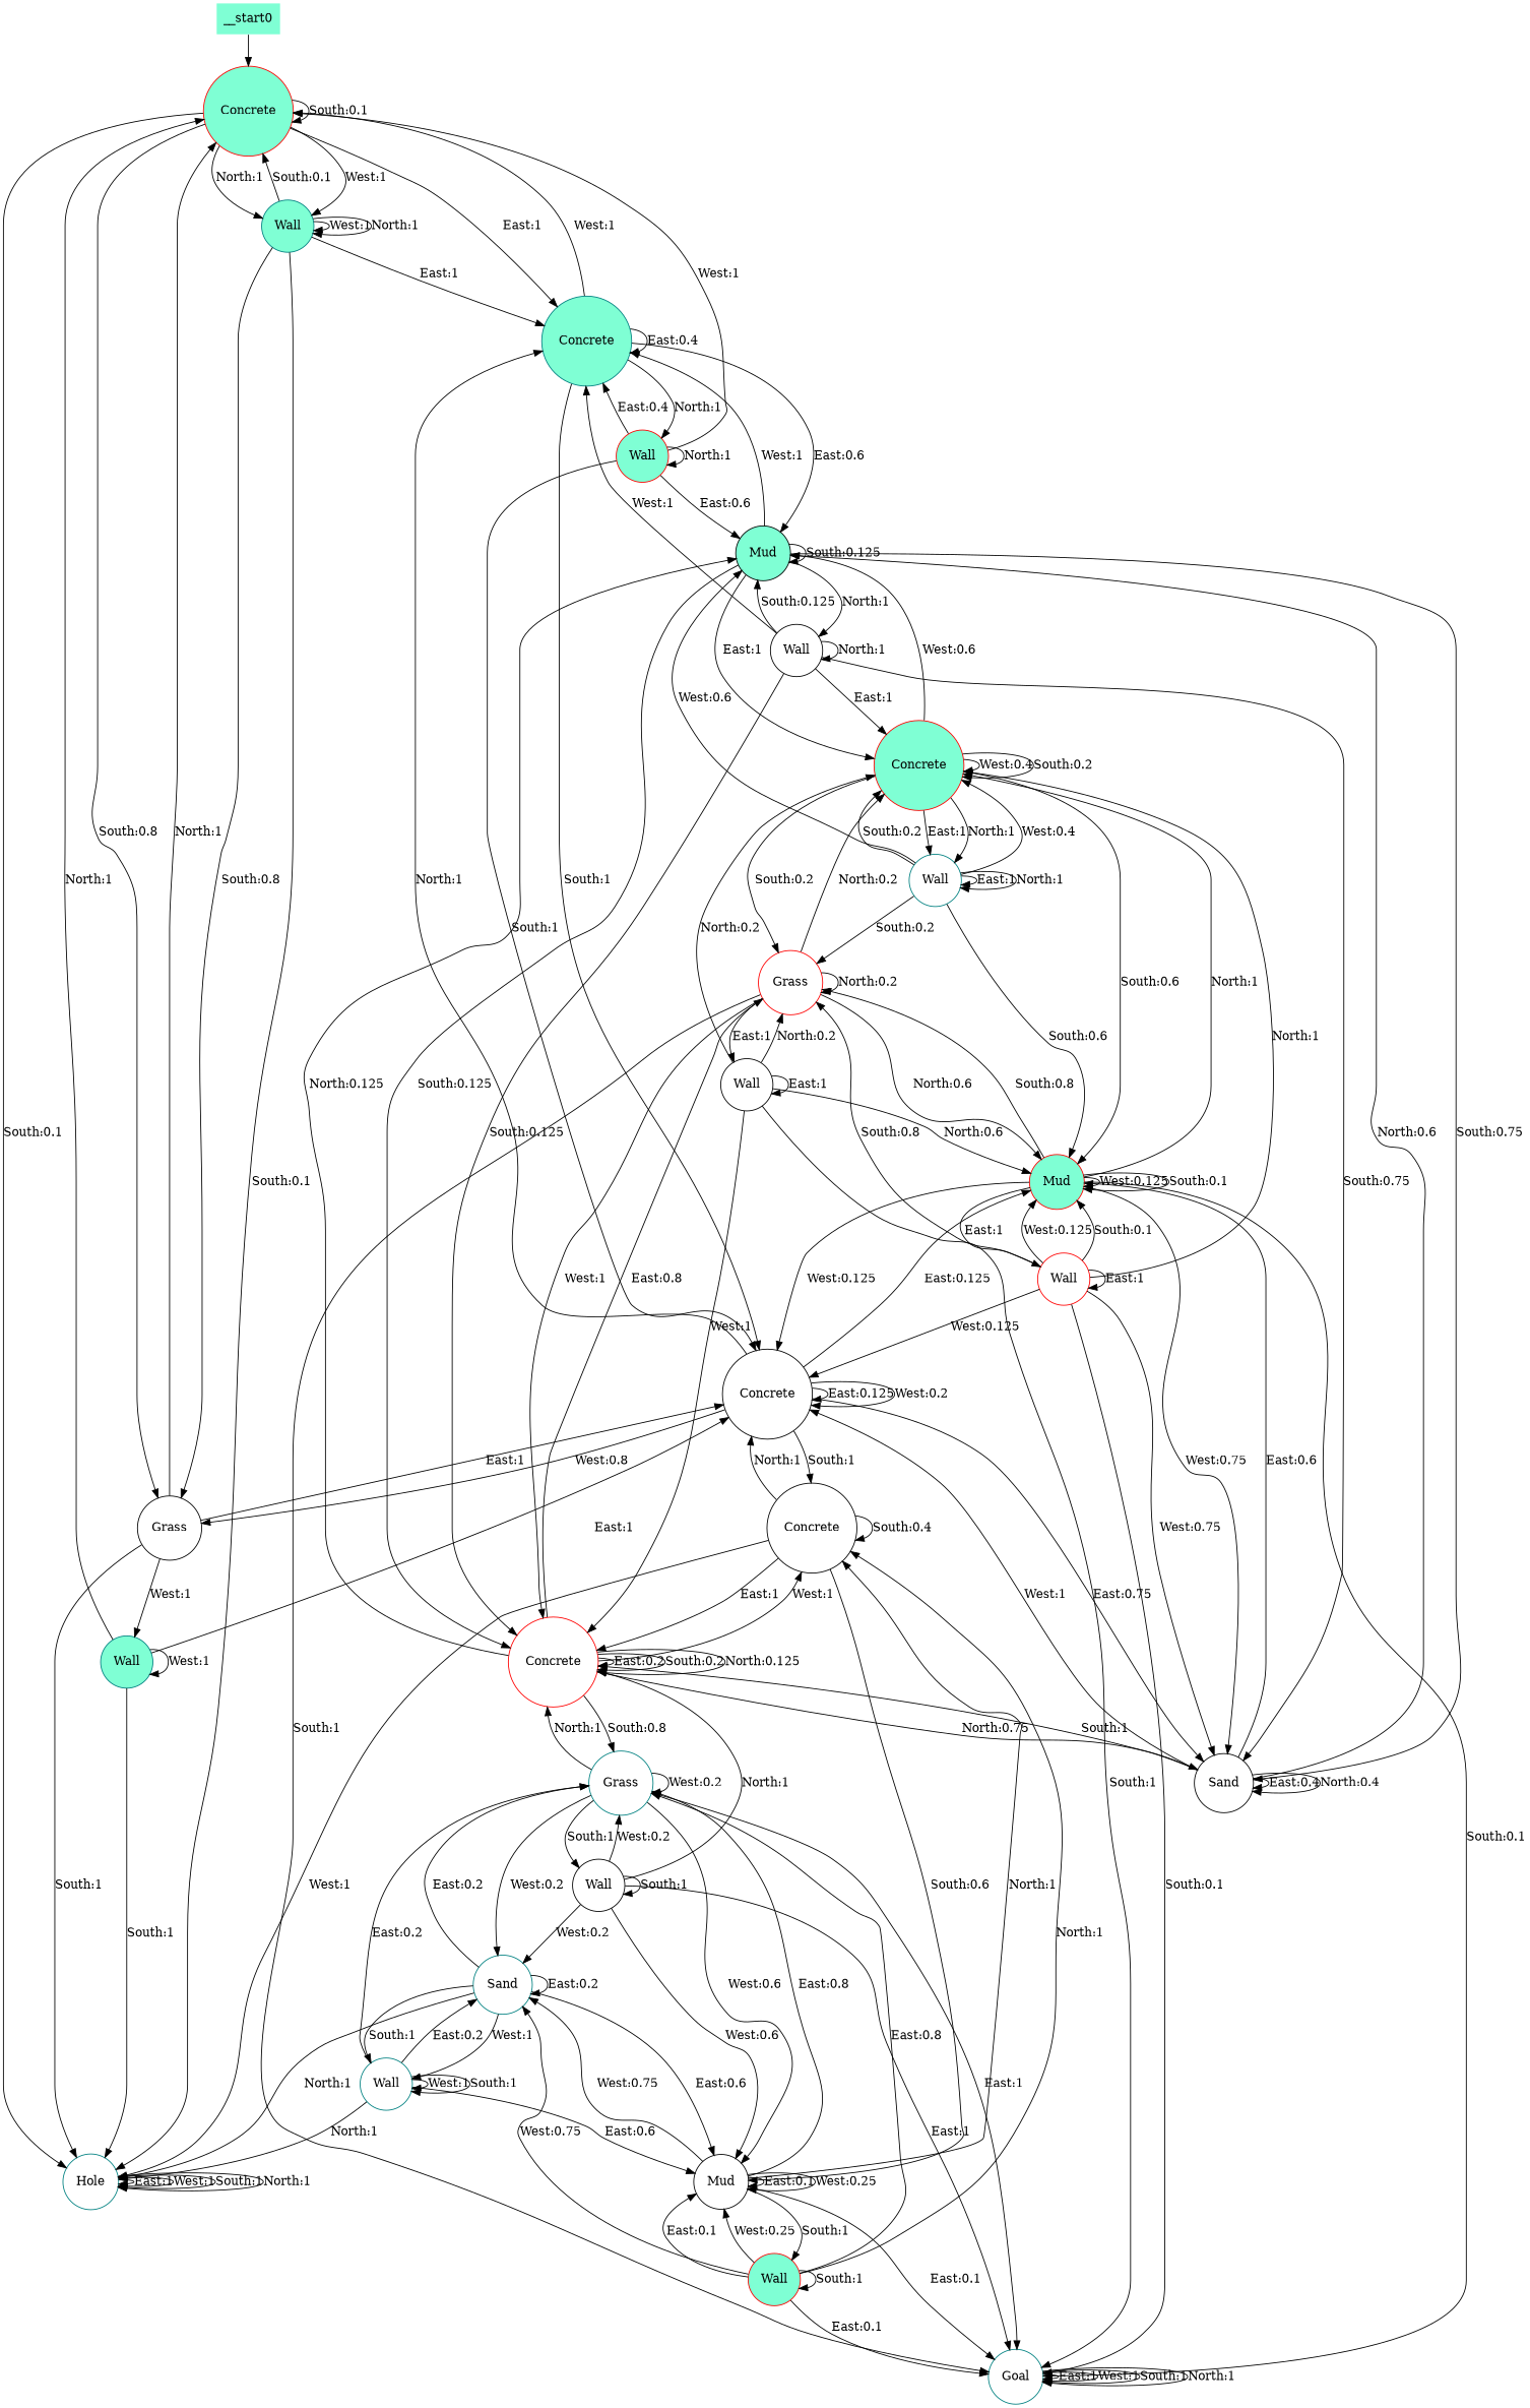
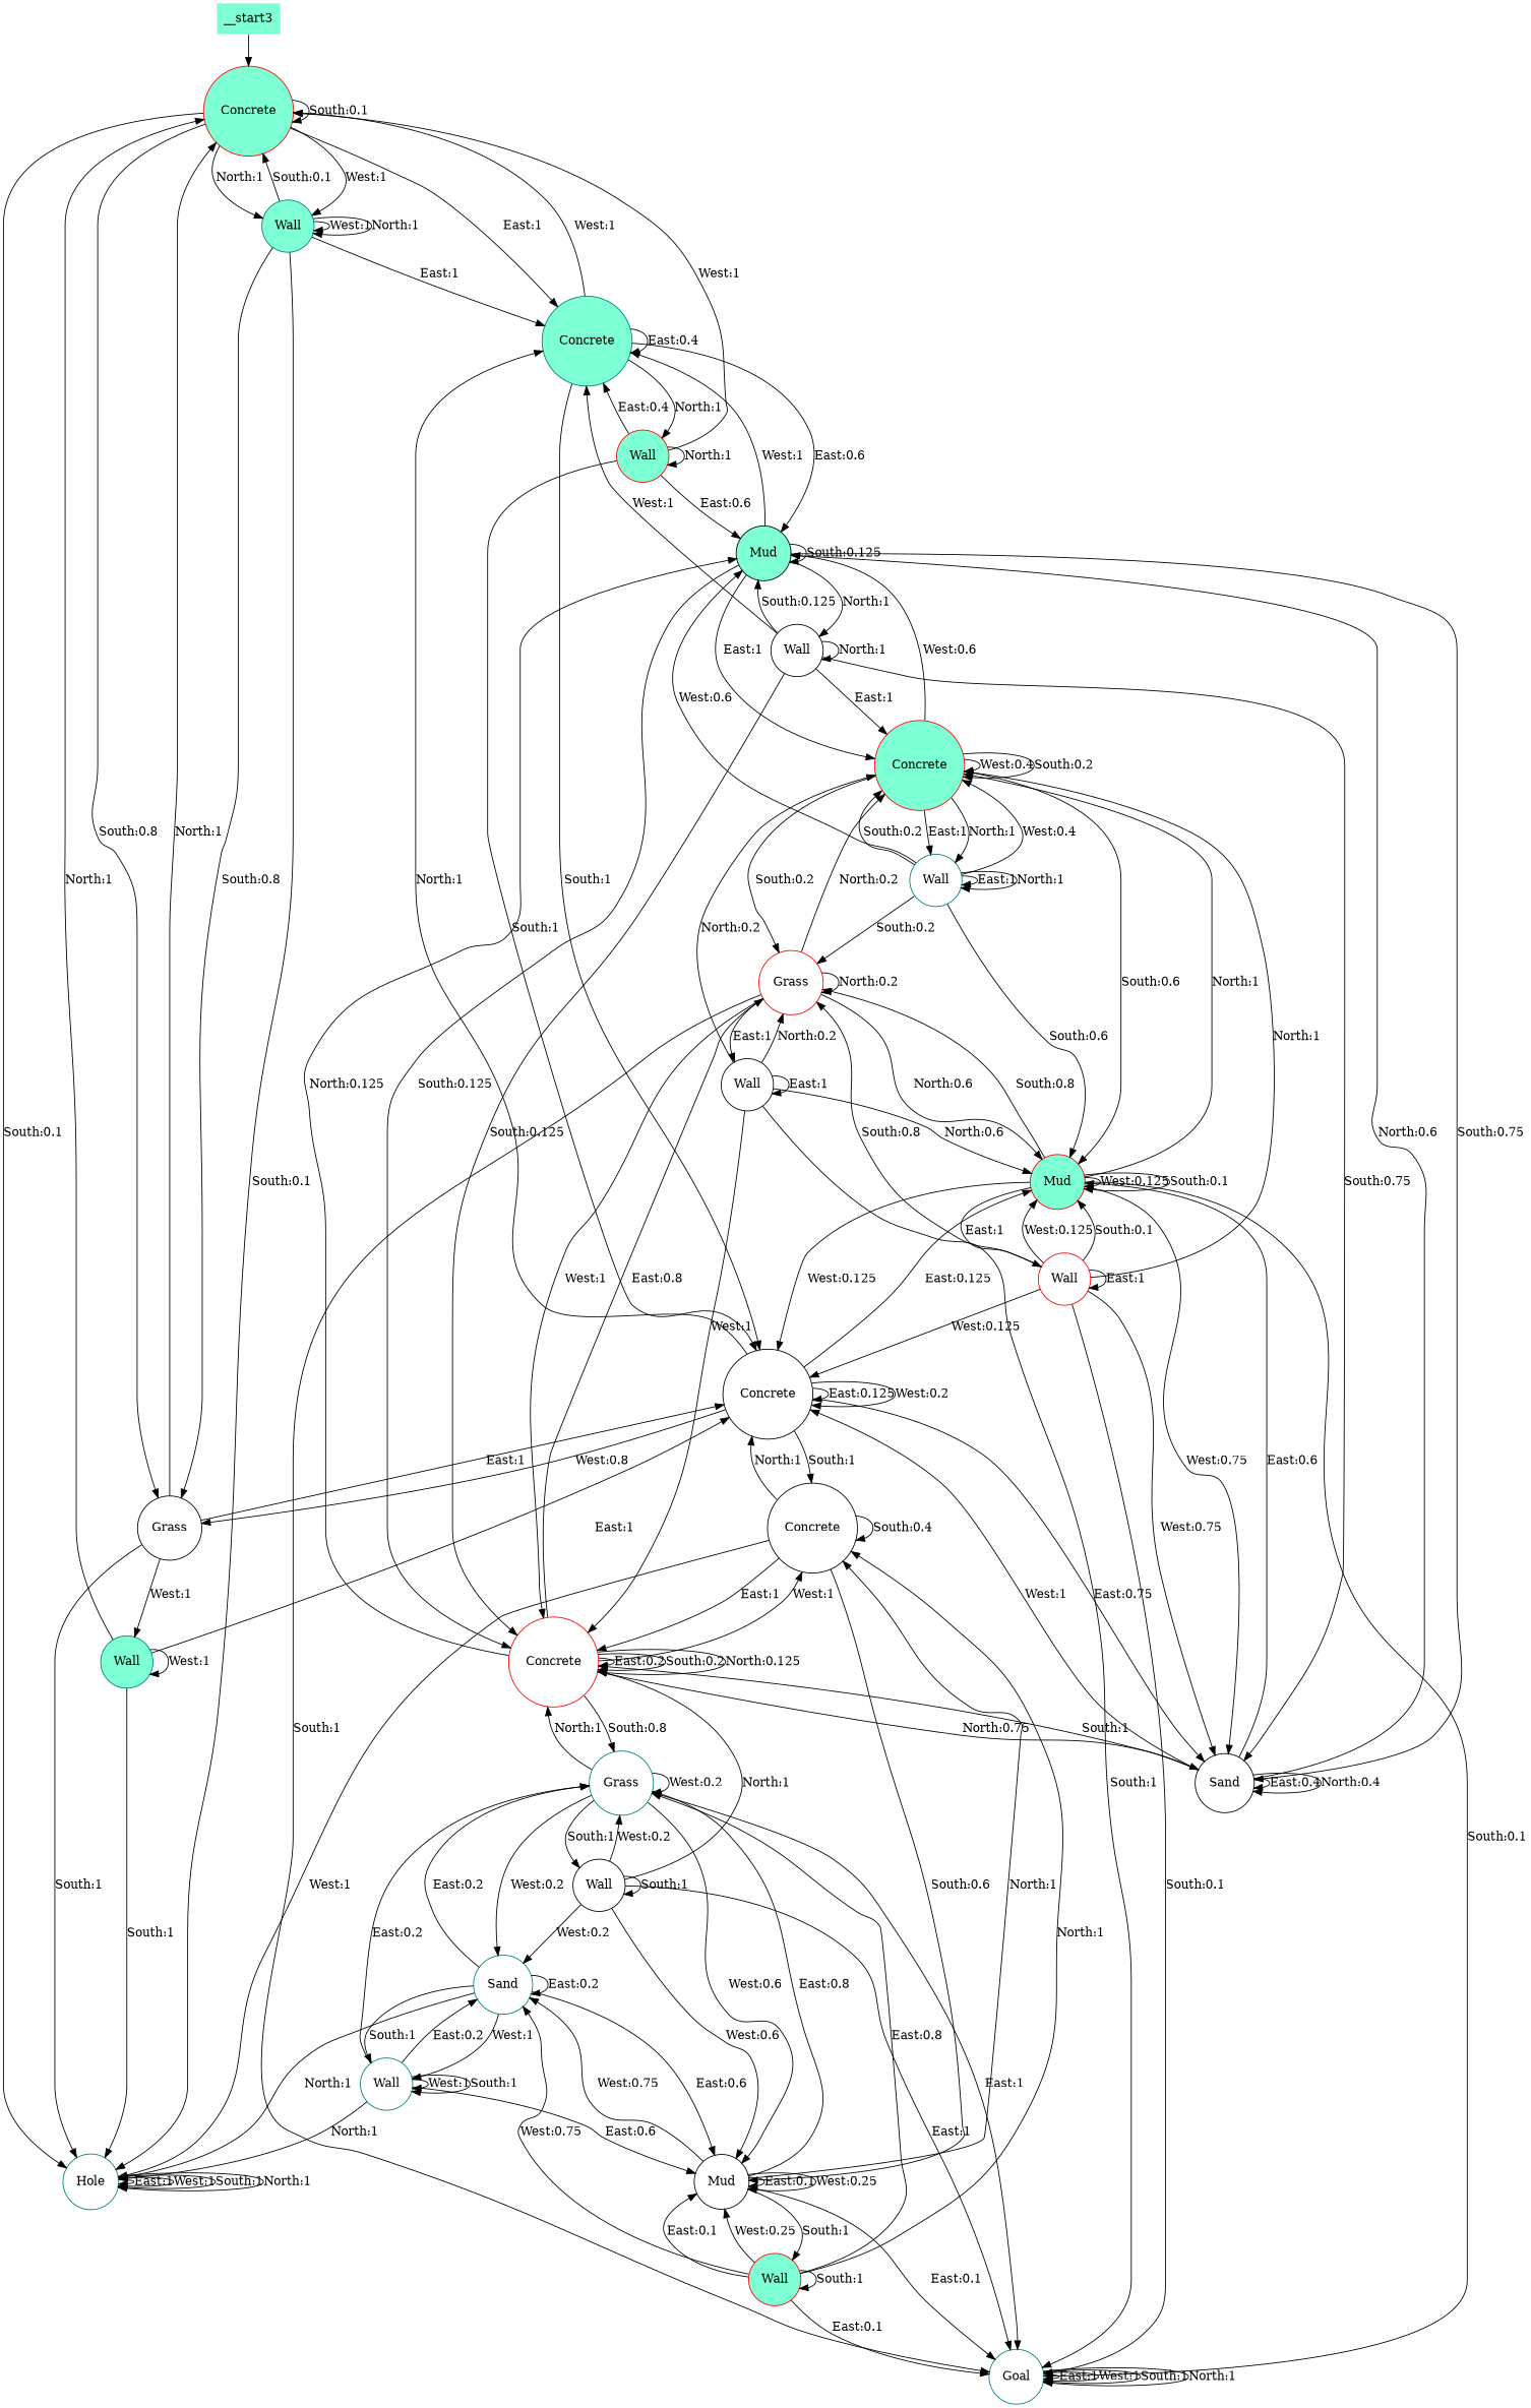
  digraph {
    node [shape=circle style=filled fillcolor=white color=teal]
-   __start0 [shape=none fillcolor=aquamarine]
+   __start0 [shape=none fillcolor=aquamarine label=__start3]
    n2 [label=Concrete fillcolor=aquamarine color=red]
    n3 [label=Wall fillcolor=aquamarine]
    n4 [label=Grass color=black]
    n5 [label=Hole]
    n6 [label=Concrete fillcolor=aquamarine]
    n7 [label=Wall fillcolor=aquamarine]
    n8 [label=Concrete color=black]
    n9 [label=Wall]
    n10 [label=Sand]
    n11 [label=Mud color=black]
    n12 [label=Grass]
    n13 [label=Wall fillcolor=aquamarine color=red]
    n14 [label=Mud fillcolor=aquamarine color=black]
    n15 [label=Concrete color=black]
    n16 [label=Sand color=black]
    n17 [label=Mud fillcolor=aquamarine color=red]
    n18 [label=Concrete color=red]
    n19 [label=Wall fillcolor=aquamarine color=red]
    n20 [label=Goal]
    n21 [label=Wall color=black]
    n22 [label=Concrete fillcolor=aquamarine color=red]
    n23 [label=Grass color=red]
    n24 [label=Wall color=black]
    n25 [label=Wall]
    n26 [label=Wall color=red]
    n27 [label=Wall color=black]
    __start0 -> n2
    n2 -> n2 [label="South:0.1"]
    n2 -> n3 [label="West:1"]
    n2 -> n3 [label="North:1"]
    n2 -> n4 [label="South:0.8"]
    n2 -> n5 [label="South:0.1"]
    n2 -> n6 [label="East:1"]
    n3 -> n2 [label="South:0.1"]
    n3 -> n3 [label="West:1"]
    n3 -> n3 [label="North:1"]
    n3 -> n4 [label="South:0.8"]
    n3 -> n5 [label="South:0.1"]
    n3 -> n6 [label="East:1"]
    n4 -> n2 [label="North:1"]
    n4 -> n5 [label="South:1"]
    n4 -> n7 [label="West:1"]
    n4 -> n8 [label="East:1"]
    n5 -> n5 [label="East:1"]
    n5 -> n5 [label="West:1"]
    n5 -> n5 [label="South:1"]
    n5 -> n5 [label="North:1"]
    n6 -> n2 [label="West:1"]
    n6 -> n6 [label="East:0.4"]
    n6 -> n8 [label="South:1"]
    n6 -> n13 [label="North:1"]
    n6 -> n14 [label="East:0.6"]
    n7 -> n2 [label="North:1"]
    n7 -> n5 [label="South:1"]
    n7 -> n7 [label="West:1"]
    n7 -> n8 [label="East:1"]
    n8 -> n4 [label="West:0.8"]
    n8 -> n6 [label="North:1"]
    n8 -> n8 [label="East:0.125"]
    n8 -> n8 [label="West:0.2"]
    n8 -> n15 [label="South:1"]
    n8 -> n16 [label="East:0.75"]
    n8 -> n17 [label="East:0.125"]
    n9 -> n5 [label="North:1"]
    n9 -> n9 [label="West:1"]
    n9 -> n9 [label="South:1"]
    n9 -> n10 [label="East:0.2"]
    n9 -> n11 [label="East:0.6"]
    n9 -> n12 [label="East:0.2"]
    n10 -> n5 [label="North:1"]
    n10 -> n9 [label="West:1"]
    n10 -> n9 [label="South:1"]
    n10 -> n10 [label="East:0.2"]
    n10 -> n11 [label="East:0.6"]
    n10 -> n12 [label="East:0.2"]
    n11 -> n10 [label="West:0.75"]
    n11 -> n11 [label="East:0.1"]
    n11 -> n11 [label="West:0.25"]
    n11 -> n12 [label="East:0.8"]
    n11 -> n15 [label="North:1"]
    n11 -> n19 [label="South:1"]
    n11 -> n20 [label="East:0.1"]
    n12 -> n10 [label="West:0.2"]
    n12 -> n11 [label="West:0.6"]
    n12 -> n12 [label="West:0.2"]
    n12 -> n18 [label="North:1"]
    n12 -> n20 [label="East:1"]
    n12 -> n24 [label="South:1"]
    n13 -> n2 [label="West:1"]
    n13 -> n6 [label="East:0.4"]
    n13 -> n8 [label="South:1"]
    n13 -> n13 [label="North:1"]
    n13 -> n14 [label="East:0.6"]
    n14 -> n6 [label="West:1"]
    n14 -> n14 [label="South:0.125"]
    n14 -> n16 [label="South:0.75"]
    n14 -> n18 [label="South:0.125"]
    n14 -> n21 [label="North:1"]
    n14 -> n22 [label="East:1"]
    n15 -> n5 [label="West:1"]
    n15 -> n8 [label="North:1"]
    n15 -> n11 [label="South:0.6"]
    n15 -> n15 [label="South:0.4"]
    n15 -> n18 [label="East:1"]
    n16 -> n8 [label="West:1"]
    n16 -> n14 [label="North:0.6"]
    n16 -> n16 [label="East:0.4"]
    n16 -> n16 [label="North:0.4"]
    n16 -> n17 [label="East:0.6"]
    n16 -> n18 [label="South:1"]
    n17 -> n8 [label="West:0.125"]
    n17 -> n16 [label="West:0.75"]
    n17 -> n17 [label="West:0.125"]
    n17 -> n17 [label="South:0.1"]
    n17 -> n20 [label="South:0.1"]
    n17 -> n22 [label="North:1"]
    n17 -> n23 [label="South:0.8"]
    n17 -> n26 [label="East:1"]
    n18 -> n12 [label="South:0.8"]
    n18 -> n14 [label="North:0.125"]
    n18 -> n15 [label="West:1"]
    n18 -> n16 [label="North:0.75"]
    n18 -> n18 [label="East:0.2"]
    n18 -> n18 [label="South:0.2"]
    n18 -> n18 [label="North:0.125"]
    n18 -> n23 [label="East:0.8"]
    n19 -> n10 [label="West:0.75"]
    n19 -> n11 [label="East:0.1"]
    n19 -> n11 [label="West:0.25"]
    n19 -> n12 [label="East:0.8"]
    n19 -> n15 [label="North:1"]
    n19 -> n19 [label="South:1"]
    n19 -> n20 [label="East:0.1"]
    n20 -> n20 [label="East:1"]
    n20 -> n20 [label="West:1"]
    n20 -> n20 [label="South:1"]
    n20 -> n20 [label="North:1"]
    n21 -> n6 [label="West:1"]
    n21 -> n14 [label="South:0.125"]
    n21 -> n16 [label="South:0.75"]
    n21 -> n18 [label="South:0.125"]
    n21 -> n21 [label="North:1"]
    n21 -> n22 [label="East:1"]
    n22 -> n14 [label="West:0.6"]
    n22 -> n17 [label="South:0.6"]
    n22 -> n22 [label="West:0.4"]
    n22 -> n22 [label="South:0.2"]
    n22 -> n23 [label="South:0.2"]
    n22 -> n25 [label="East:1"]
    n22 -> n25 [label="North:1"]
    n23 -> n17 [label="North:0.6"]
    n23 -> n18 [label="West:1"]
    n23 -> n20 [label="South:1"]
    n23 -> n22 [label="North:0.2"]
    n23 -> n23 [label="North:0.2"]
    n23 -> n27 [label="East:1"]
    n24 -> n10 [label="West:0.2"]
    n24 -> n11 [label="West:0.6"]
    n24 -> n12 [label="West:0.2"]
    n24 -> n18 [label="North:1"]
    n24 -> n20 [label="East:1"]
    n24 -> n24 [label="South:1"]
    n25 -> n14 [label="West:0.6"]
    n25 -> n17 [label="South:0.6"]
    n25 -> n22 [label="West:0.4"]
    n25 -> n22 [label="South:0.2"]
    n25 -> n23 [label="South:0.2"]
    n25 -> n25 [label="East:1"]
    n25 -> n25 [label="North:1"]
    n26 -> n8 [label="West:0.125"]
    n26 -> n16 [label="West:0.75"]
    n26 -> n17 [label="West:0.125"]
    n26 -> n17 [label="South:0.1"]
    n26 -> n20 [label="South:0.1"]
    n26 -> n22 [label="North:1"]
    n26 -> n23 [label="South:0.8"]
    n26 -> n26 [label="East:1"]
    n27 -> n17 [label="North:0.6"]
    n27 -> n18 [label="West:1"]
    n27 -> n20 [label="South:1"]
    n27 -> n22 [label="North:0.2"]
    n27 -> n23 [label="North:0.2"]
    n27 -> n27 [label="East:1"]
  }
